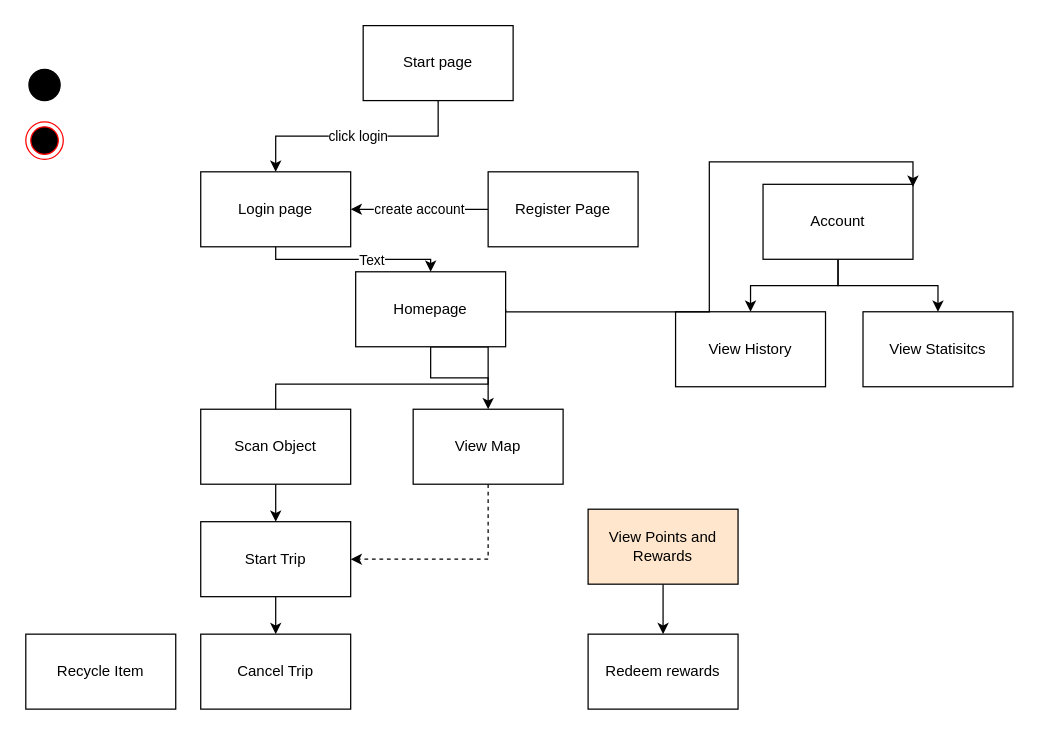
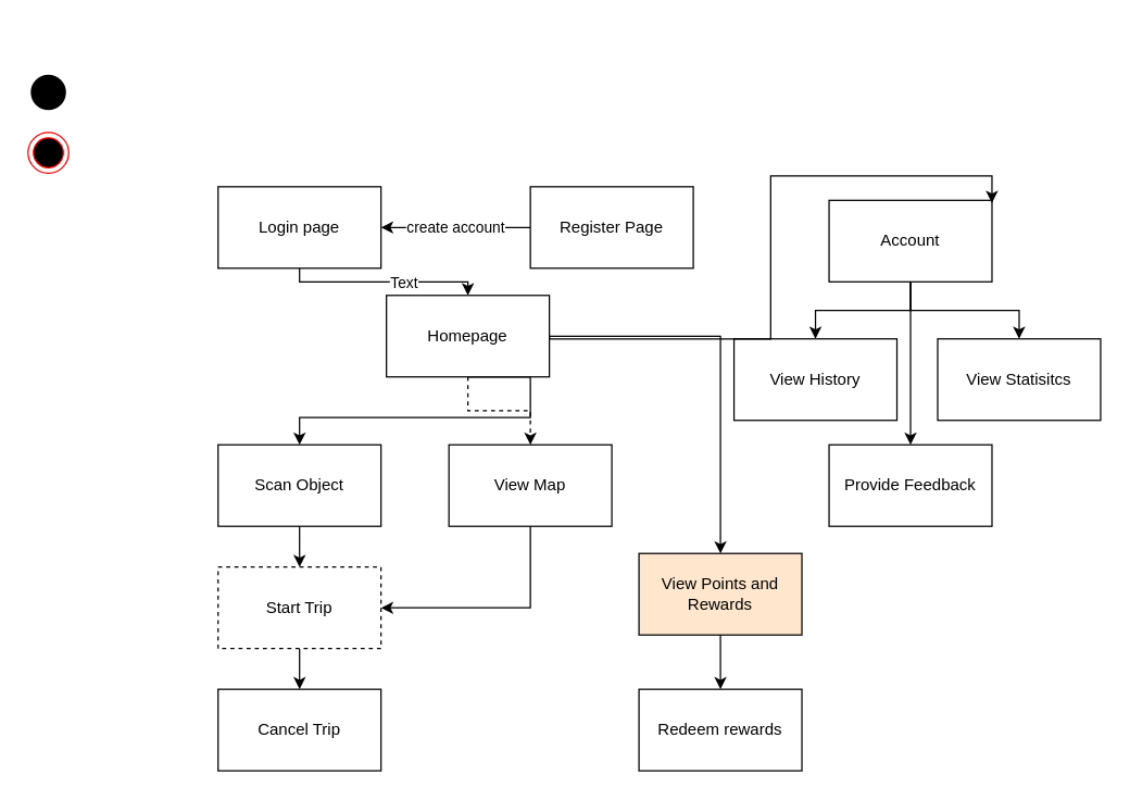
  <mxCell id="0" />
  <mxCell id="1" parent="0" />
  <mxCell id="2" value="create account" style="edgeStyle=orthogonalEdgeStyle;rounded=0;orthogonalLoop=1;jettySize=auto;html=1;" edge="1" parent="1" source="3" target="6"><mxGeometry relative="1" as="geometry" /></mxCell>
  <mxCell id="3" value="Register Page" style="rounded=0;whiteSpace=wrap;html=1;" vertex="1" parent="1"><mxGeometry x="390" y="137" width="120" height="60" as="geometry" /></mxCell>
  <mxCell id="4" style="edgeStyle=orthogonalEdgeStyle;rounded=0;orthogonalLoop=1;jettySize=auto;html=1;" edge="1" parent="1" source="6" target="23"><mxGeometry relative="1" as="geometry"><Array as="points"><mxPoint x="220" y="207" /><mxPoint x="344" y="207" /></Array></mxGeometry></mxCell>
  <mxCell id="5" value="Text" style="edgeLabel;html=1;align=center;verticalAlign=middle;resizable=0;points=[];" vertex="1" connectable="0" parent="4"><mxGeometry x="0.201" relative="1" as="geometry"><mxPoint as="offset" /></mxGeometry></mxCell>
  <mxCell id="6" value="Login page" style="rounded=0;whiteSpace=wrap;html=1;" vertex="1" parent="1"><mxGeometry x="160" y="137" width="120" height="60" as="geometry" /></mxCell>
  <mxCell id="7" style="edgeStyle=orthogonalEdgeStyle;rounded=0;orthogonalLoop=1;jettySize=auto;html=1;exitX=0.5;exitY=1;exitDx=0;exitDy=0;entryX=0.5;entryY=0;entryDx=0;entryDy=0;" edge="1" parent="1" source="10" target="13"><mxGeometry relative="1" as="geometry" /></mxCell>
+ <mxCell id="8" style="edgeStyle=orthogonalEdgeStyle;rounded=0;orthogonalLoop=1;jettySize=auto;html=1;exitX=0.5;exitY=1;exitDx=0;exitDy=0;entryX=0.5;entryY=0;entryDx=0;entryDy=0;" edge="1" parent="1" source="10" target="29"><mxGeometry relative="1" as="geometry" /></mxCell>
  <mxCell id="9" style="edgeStyle=orthogonalEdgeStyle;rounded=0;orthogonalLoop=1;jettySize=auto;html=1;exitX=0.5;exitY=1;exitDx=0;exitDy=0;" edge="1" parent="1" source="10" target="14"><mxGeometry relative="1" as="geometry" /></mxCell>
  <mxCell id="10" value="Account" style="rounded=0;whiteSpace=wrap;html=1;" vertex="1" parent="1"><mxGeometry x="610" y="147" width="120" height="60" as="geometry" /></mxCell>
  <mxCell id="11" style="edgeStyle=orthogonalEdgeStyle;rounded=0;orthogonalLoop=1;jettySize=auto;html=1;exitX=0.5;exitY=1;exitDx=0;exitDy=0;entryX=0.5;entryY=0;entryDx=0;entryDy=0;" edge="1" parent="1" source="12" target="16"><mxGeometry relative="1" as="geometry" /></mxCell>
  <mxCell id="12" value="Scan Object" style="rounded=0;whiteSpace=wrap;html=1;" vertex="1" parent="1"><mxGeometry x="160" y="327" width="120" height="60" as="geometry" /></mxCell>
  <mxCell id="13" value="View History" style="rounded=0;whiteSpace=wrap;html=1;" vertex="1" parent="1"><mxGeometry x="540" y="249" width="120" height="60" as="geometry" /></mxCell>
  <mxCell id="14" value="View Statisitcs" style="rounded=0;whiteSpace=wrap;html=1;" vertex="1" parent="1"><mxGeometry x="690" y="249" width="120" height="60" as="geometry" /></mxCell>
  <mxCell id="15" style="edgeStyle=orthogonalEdgeStyle;rounded=0;orthogonalLoop=1;jettySize=auto;html=1;exitX=0.5;exitY=1;exitDx=0;exitDy=0;entryX=0.5;entryY=0;entryDx=0;entryDy=0;" edge="1" parent="1" source="16" target="24"><mxGeometry relative="1" as="geometry" /></mxCell>
- <mxCell id="16" value="Start Trip" style="rounded=0;whiteSpace=wrap;html=1;" vertex="1" parent="1"><mxGeometry x="160" y="417" width="120" height="60" as="geometry" /></mxCell>
- <mxCell id="17" style="edgeStyle=orthogonalEdgeStyle;rounded=0;orthogonalLoop=1;jettySize=auto;html=1;exitX=0.5;exitY=1;exitDx=0;exitDy=0;entryX=1;entryY=0.5;entryDx=0;entryDy=0;dashed=1;" edge="1" parent="1" source="18" target="16"><mxGeometry relative="1" as="geometry" /></mxCell>
+ <mxCell id="16" value="Start Trip" style="rounded=0;whiteSpace=wrap;html=1;dashed=1;" vertex="1" parent="1"><mxGeometry x="160" y="417" width="120" height="60" as="geometry" /></mxCell>
+ <mxCell id="17" style="edgeStyle=orthogonalEdgeStyle;rounded=0;orthogonalLoop=1;jettySize=auto;html=1;exitX=0.5;exitY=1;exitDx=0;exitDy=0;entryX=1;entryY=0.5;entryDx=0;entryDy=0;" edge="1" parent="1" source="18" target="16"><mxGeometry relative="1" as="geometry" /></mxCell>
  <mxCell id="18" value="View Map" style="rounded=0;whiteSpace=wrap;html=1;" vertex="1" parent="1"><mxGeometry x="330" y="327" width="120" height="60" as="geometry" /></mxCell>
- <mxCell id="19" style="edgeStyle=orthogonalEdgeStyle;rounded=0;orthogonalLoop=1;jettySize=auto;html=1;exitX=0.5;exitY=1;exitDx=0;exitDy=0;entryX=0.5;entryY=0;entryDx=0;entryDy=0;" edge="1" parent="1" source="23" target="18"><mxGeometry relative="1" as="geometry" /></mxCell>
- <mxCell id="20" style="edgeStyle=orthogonalEdgeStyle;rounded=0;orthogonalLoop=1;jettySize=auto;html=1;exitX=0.5;exitY=1;exitDx=0;exitDy=0;entryX=0.5;entryY=0;entryDx=0;entryDy=0;endArrow=none;" edge="1" parent="1" source="23" target="12"><mxGeometry relative="1" as="geometry"><Array as="points"><mxPoint x="390" y="307" /><mxPoint x="220" y="307" /></Array></mxGeometry></mxCell>
+ <mxCell id="19" style="edgeStyle=orthogonalEdgeStyle;rounded=0;orthogonalLoop=1;jettySize=auto;html=1;exitX=0.5;exitY=1;exitDx=0;exitDy=0;entryX=0.5;entryY=0;entryDx=0;entryDy=0;dashed=1;" edge="1" parent="1" source="23" target="18"><mxGeometry relative="1" as="geometry" /></mxCell>
+ <mxCell id="20" style="edgeStyle=orthogonalEdgeStyle;rounded=0;orthogonalLoop=1;jettySize=auto;html=1;exitX=0.5;exitY=1;exitDx=0;exitDy=0;entryX=0.5;entryY=0;entryDx=0;entryDy=0;" edge="1" parent="1" source="23" target="12"><mxGeometry relative="1" as="geometry"><Array as="points"><mxPoint x="390" y="307" /><mxPoint x="220" y="307" /></Array></mxGeometry></mxCell>
+ <mxCell id="21" style="edgeStyle=orthogonalEdgeStyle;rounded=0;orthogonalLoop=1;jettySize=auto;html=1;exitX=1;exitY=0.5;exitDx=0;exitDy=0;entryX=0.5;entryY=0;entryDx=0;entryDy=0;" edge="1" parent="1" source="23" target="27"><mxGeometry relative="1" as="geometry" /></mxCell>
  <mxCell id="22" style="edgeStyle=orthogonalEdgeStyle;rounded=0;orthogonalLoop=1;jettySize=auto;html=1;exitX=1;exitY=0.5;exitDx=0;exitDy=0;entryX=0.5;entryY=0;entryDx=0;entryDy=0;" edge="1" parent="1" source="23"><mxGeometry relative="1" as="geometry"><mxPoint x="463.97" y="249" as="sourcePoint" /><mxPoint x="729.97" y="149" as="targetPoint" /><Array as="points"><mxPoint x="404" y="249" /><mxPoint x="567" y="249" /><mxPoint x="567" y="129" /><mxPoint x="730" y="129" /></Array></mxGeometry></mxCell>
  <mxCell id="23" value="Homepage" style="rounded=0;whiteSpace=wrap;html=1;" vertex="1" parent="1"><mxGeometry x="284" y="217" width="120" height="60" as="geometry" /></mxCell>
  <mxCell id="24" value="Cancel Trip" style="rounded=0;whiteSpace=wrap;html=1;" vertex="1" parent="1"><mxGeometry x="160" y="507" width="120" height="60" as="geometry" /></mxCell>
- <mxCell id="25" value="Recycle Item" style="rounded=0;whiteSpace=wrap;html=1;" vertex="1" parent="1"><mxGeometry x="20" y="507" width="120" height="60" as="geometry" /></mxCell>
  <mxCell id="26" style="edgeStyle=orthogonalEdgeStyle;rounded=0;orthogonalLoop=1;jettySize=auto;html=1;exitX=0.5;exitY=1;exitDx=0;exitDy=0;entryX=0.5;entryY=0;entryDx=0;entryDy=0;" edge="1" parent="1" source="27" target="28"><mxGeometry relative="1" as="geometry" /></mxCell>
  <mxCell id="27" value="View Points and Rewards" style="rounded=0;whiteSpace=wrap;html=1;fillColor=#ffe6cc;" vertex="1" parent="1"><mxGeometry x="470" y="407" width="120" height="60" as="geometry" /></mxCell>
  <mxCell id="28" value="Redeem rewards" style="rounded=0;whiteSpace=wrap;html=1;" vertex="1" parent="1"><mxGeometry x="470" y="507" width="120" height="60" as="geometry" /></mxCell>
- <mxCell id="30" value="click login" style="edgeStyle=orthogonalEdgeStyle;rounded=0;orthogonalLoop=1;jettySize=auto;html=1;exitX=0.5;exitY=1;exitDx=0;exitDy=0;entryX=0.5;entryY=0;entryDx=0;entryDy=0;" edge="1" parent="1" source="31" target="6"><mxGeometry x="-0.003" relative="1" as="geometry"><mxPoint x="290" y="177" as="targetPoint" /><mxPoint as="offset" /></mxGeometry></mxCell>
- <mxCell id="31" value="Start page" style="rounded=0;whiteSpace=wrap;html=1;" vertex="1" parent="1"><mxGeometry x="290" y="20" width="120" height="60" as="geometry" /></mxCell>
+ <mxCell id="29" value="Provide Feedback" style="rounded=0;whiteSpace=wrap;html=1;" vertex="1" parent="1"><mxGeometry x="610" y="327" width="120" height="60" as="geometry" /></mxCell>
  <mxCell id="32" value="" style="ellipse;html=1;shape=endState;fillColor=#000000;strokeColor=#ff0000;" vertex="1" parent="1"><mxGeometry x="20" y="97" width="30" height="30" as="geometry" /></mxCell>
  <mxCell id="33" value="" style="ellipse;whiteSpace=wrap;html=1;aspect=fixed;fillColor=#000000;" vertex="1" parent="1"><mxGeometry x="22.5" y="55" width="25" height="25" as="geometry" /></mxCell>
